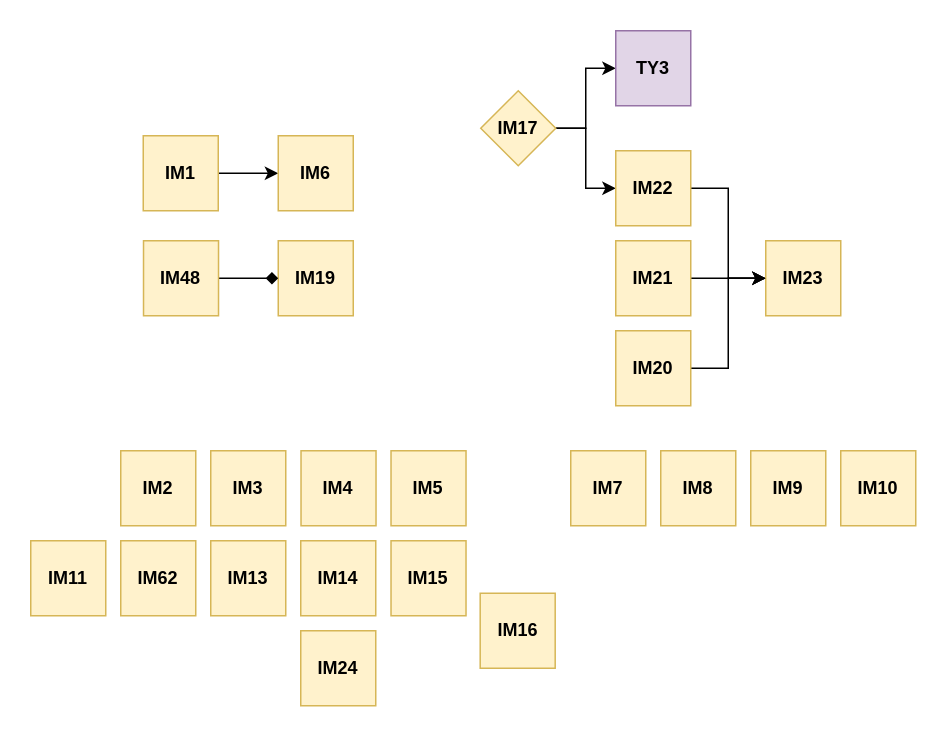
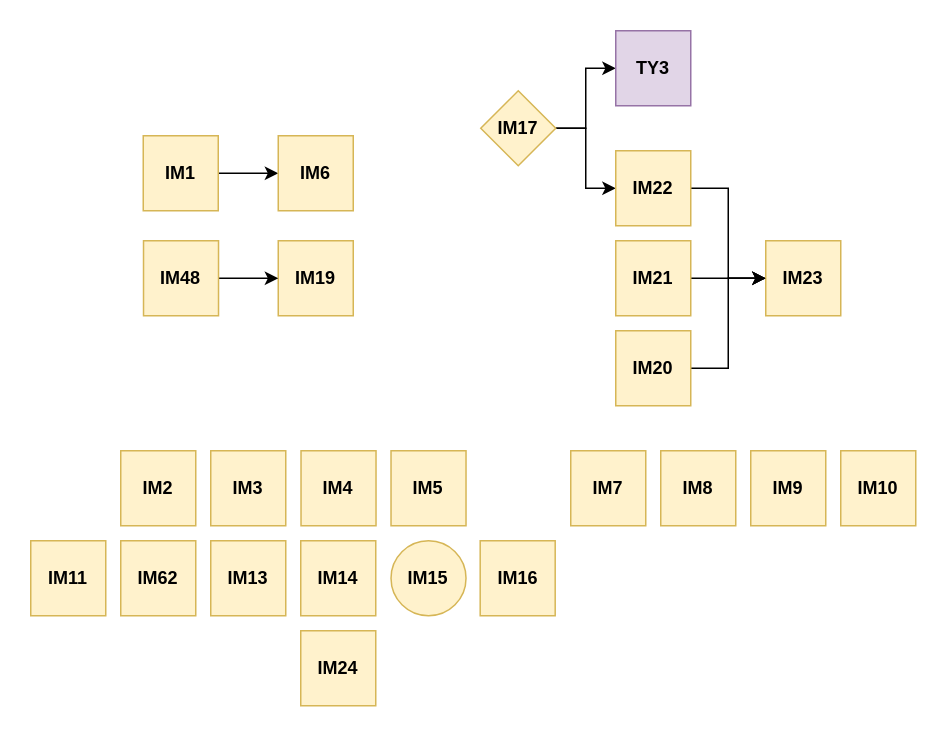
  <mxCell id="0" />
  <mxCell id="1" parent="0" />
  <mxCell id="2" style="edgeStyle=orthogonalEdgeStyle;rounded=0;orthogonalLoop=1;jettySize=auto;html=1;exitX=1;exitY=0.5;exitDx=0;exitDy=0;entryX=0;entryY=0.5;entryDx=0;entryDy=0;" edge="1" parent="1" source="3" target="12"><mxGeometry relative="1" as="geometry" /></mxCell>
  <mxCell id="3" value="IM1" style="rounded=0;whiteSpace=wrap;html=1;fontStyle=1;fillColor=#fff2cc;strokeColor=#d6b656;" vertex="1" parent="1"><mxGeometry x="95" y="90" width="50" height="50" as="geometry" /></mxCell>
  <mxCell id="4" value="IM2" style="rounded=0;whiteSpace=wrap;html=1;fontStyle=1;fillColor=#fff2cc;strokeColor=#d6b656;" vertex="1" parent="1"><mxGeometry x="80" y="300" width="50" height="50" as="geometry" /></mxCell>
  <mxCell id="5" value="IM5" style="rounded=0;whiteSpace=wrap;html=1;fontStyle=1;fillColor=#fff2cc;strokeColor=#d6b656;" vertex="1" parent="1"><mxGeometry x="260.18" y="300" width="50" height="50" as="geometry" /></mxCell>
  <mxCell id="6" value="IM8" style="rounded=0;whiteSpace=wrap;html=1;fontStyle=1;fillColor=#fff2cc;strokeColor=#d6b656;" vertex="1" parent="1"><mxGeometry x="440" y="300" width="50" height="50" as="geometry" /></mxCell>
  <mxCell id="7" value="IM13" style="rounded=0;whiteSpace=wrap;html=1;fontStyle=1;fillColor=#fff2cc;strokeColor=#d6b656;" vertex="1" parent="1"><mxGeometry x="140" y="360" width="50" height="50" as="geometry" /></mxCell>
  <mxCell id="8" value="IM9" style="rounded=0;whiteSpace=wrap;html=1;fontStyle=1;fillColor=#fff2cc;strokeColor=#d6b656;" vertex="1" parent="1"><mxGeometry x="500" y="300" width="50" height="50" as="geometry" /></mxCell>
  <mxCell id="9" value="IM10" style="rounded=0;whiteSpace=wrap;html=1;fontStyle=1;fillColor=#fff2cc;strokeColor=#d6b656;" vertex="1" parent="1"><mxGeometry x="560" y="300" width="50" height="50" as="geometry" /></mxCell>
  <mxCell id="10" value="IM11" style="rounded=0;whiteSpace=wrap;html=1;fontStyle=1;fillColor=#fff2cc;strokeColor=#d6b656;" vertex="1" parent="1"><mxGeometry x="20" y="360" width="50" height="50" as="geometry" /></mxCell>
  <mxCell id="11" value="IM62" style="rounded=0;whiteSpace=wrap;html=1;fontStyle=1;fillColor=#fff2cc;strokeColor=#d6b656;" vertex="1" parent="1"><mxGeometry x="80" y="360" width="50" height="50" as="geometry" /></mxCell>
  <mxCell id="12" value="IM6" style="rounded=0;whiteSpace=wrap;html=1;fontStyle=1;fillColor=#fff2cc;strokeColor=#d6b656;" vertex="1" parent="1"><mxGeometry x="185" y="90" width="50" height="50" as="geometry" /></mxCell>
  <mxCell id="13" value="IM7" style="rounded=0;whiteSpace=wrap;html=1;fontStyle=1;fillColor=#fff2cc;strokeColor=#d6b656;" vertex="1" parent="1"><mxGeometry x="380" y="300" width="50" height="50" as="geometry" /></mxCell>
  <mxCell id="14" value="IM4" style="rounded=0;whiteSpace=wrap;html=1;fontStyle=1;fillColor=#fff2cc;strokeColor=#d6b656;" vertex="1" parent="1"><mxGeometry x="200.18" y="300" width="50" height="50" as="geometry" /></mxCell>
  <mxCell id="15" value="IM3" style="rounded=0;whiteSpace=wrap;html=1;fontStyle=1;fillColor=#fff2cc;strokeColor=#d6b656;" vertex="1" parent="1"><mxGeometry x="140" y="300" width="50" height="50" as="geometry" /></mxCell>
- <mxCell id="16" value="IM15" style="rounded=0;whiteSpace=wrap;html=1;fontStyle=1;fillColor=#fff2cc;strokeColor=#d6b656;" vertex="1" parent="1"><mxGeometry x="260.18" y="360" width="50" height="50" as="geometry" /></mxCell>
+ <mxCell id="16" value="IM15" style="ellipse;whiteSpace=wrap;html=1;fontStyle=1;fillColor=#fff2cc;strokeColor=#d6b656;" vertex="1" parent="1"><mxGeometry x="260.18" y="360" width="50" height="50" as="geometry" /></mxCell>
  <mxCell id="17" value="IM14" style="rounded=0;whiteSpace=wrap;html=1;fontStyle=1;fillColor=#fff2cc;strokeColor=#d6b656;" vertex="1" parent="1"><mxGeometry x="200" y="360" width="50" height="50" as="geometry" /></mxCell>
  <mxCell id="18" value="IM19" style="rounded=0;whiteSpace=wrap;html=1;fontStyle=1;fillColor=#fff2cc;strokeColor=#d6b656;" vertex="1" parent="1"><mxGeometry x="185" y="160" width="50" height="50" as="geometry" /></mxCell>
- <mxCell id="19" value="IM16" style="rounded=0;whiteSpace=wrap;html=1;fontStyle=1;fillColor=#fff2cc;strokeColor=#d6b656;" vertex="1" parent="1"><mxGeometry x="319.63" y="395" width="50" height="50" as="geometry" /></mxCell>
+ <mxCell id="19" value="IM16" style="rounded=0;whiteSpace=wrap;html=1;fontStyle=1;fillColor=#fff2cc;strokeColor=#d6b656;" vertex="1" parent="1"><mxGeometry x="319.63" y="360" width="50" height="50" as="geometry" /></mxCell>
  <mxCell id="20" style="edgeStyle=orthogonalEdgeStyle;rounded=0;orthogonalLoop=1;jettySize=auto;html=1;exitX=1;exitY=0.5;exitDx=0;exitDy=0;entryX=0;entryY=0.5;entryDx=0;entryDy=0;" edge="1" parent="1" source="22" target="31"><mxGeometry relative="1" as="geometry" /></mxCell>
  <mxCell id="21" style="edgeStyle=orthogonalEdgeStyle;rounded=0;orthogonalLoop=1;jettySize=auto;html=1;exitX=1;exitY=0.5;exitDx=0;exitDy=0;entryX=0;entryY=0.5;entryDx=0;entryDy=0;" edge="1" parent="1" source="22" target="33"><mxGeometry relative="1" as="geometry" /></mxCell>
  <mxCell id="22" value="IM17" style="rhombus;whiteSpace=wrap;html=1;fontStyle=1;fillColor=#fff2cc;strokeColor=#d6b656;" vertex="1" parent="1"><mxGeometry x="320" y="60" width="50" height="50" as="geometry" /></mxCell>
- <mxCell id="23" style="edgeStyle=orthogonalEdgeStyle;rounded=0;orthogonalLoop=1;jettySize=auto;html=1;exitX=1;exitY=0.5;exitDx=0;exitDy=0;entryX=0;entryY=0.5;entryDx=0;entryDy=0;endArrow=diamond;" edge="1" parent="1" source="24" target="18"><mxGeometry relative="1" as="geometry" /></mxCell>
+ <mxCell id="23" style="edgeStyle=orthogonalEdgeStyle;rounded=0;orthogonalLoop=1;jettySize=auto;html=1;exitX=1;exitY=0.5;exitDx=0;exitDy=0;entryX=0;entryY=0.5;entryDx=0;entryDy=0;" edge="1" parent="1" source="24" target="18"><mxGeometry relative="1" as="geometry" /></mxCell>
  <mxCell id="24" value="IM48" style="rounded=0;whiteSpace=wrap;html=1;fontStyle=1;fillColor=#fff2cc;strokeColor=#d6b656;" vertex="1" parent="1"><mxGeometry x="95.18" y="160" width="50" height="50" as="geometry" /></mxCell>
  <mxCell id="25" style="edgeStyle=orthogonalEdgeStyle;rounded=0;orthogonalLoop=1;jettySize=auto;html=1;exitX=1;exitY=0.5;exitDx=0;exitDy=0;entryX=0;entryY=0.5;entryDx=0;entryDy=0;" edge="1" parent="1" source="26" target="29"><mxGeometry relative="1" as="geometry" /></mxCell>
  <mxCell id="26" value="IM21" style="rounded=0;whiteSpace=wrap;html=1;fontStyle=1;fillColor=#fff2cc;strokeColor=#d6b656;" vertex="1" parent="1"><mxGeometry x="410" y="160" width="50" height="50" as="geometry" /></mxCell>
  <mxCell id="27" style="edgeStyle=orthogonalEdgeStyle;rounded=0;orthogonalLoop=1;jettySize=auto;html=1;exitX=1;exitY=0.5;exitDx=0;exitDy=0;entryX=0;entryY=0.5;entryDx=0;entryDy=0;" edge="1" parent="1" source="28" target="29"><mxGeometry relative="1" as="geometry" /></mxCell>
  <mxCell id="28" value="IM20" style="rounded=0;whiteSpace=wrap;html=1;fontStyle=1;fillColor=#fff2cc;strokeColor=#d6b656;" vertex="1" parent="1"><mxGeometry x="410" y="220" width="50" height="50" as="geometry" /></mxCell>
  <mxCell id="29" value="IM23" style="rounded=0;whiteSpace=wrap;html=1;fontStyle=1;fillColor=#fff2cc;strokeColor=#d6b656;" vertex="1" parent="1"><mxGeometry x="510" y="160" width="50" height="50" as="geometry" /></mxCell>
  <mxCell id="30" style="edgeStyle=orthogonalEdgeStyle;rounded=0;orthogonalLoop=1;jettySize=auto;html=1;exitX=1;exitY=0.5;exitDx=0;exitDy=0;entryX=0;entryY=0.5;entryDx=0;entryDy=0;" edge="1" parent="1" source="31" target="29"><mxGeometry relative="1" as="geometry" /></mxCell>
  <mxCell id="31" value="IM22" style="rounded=0;whiteSpace=wrap;html=1;fontStyle=1;fillColor=#fff2cc;strokeColor=#d6b656;" vertex="1" parent="1"><mxGeometry x="410" y="100" width="50" height="50" as="geometry" /></mxCell>
  <mxCell id="32" value="IM24" style="rounded=0;whiteSpace=wrap;html=1;fontStyle=1;fillColor=#fff2cc;strokeColor=#d6b656;" vertex="1" parent="1"><mxGeometry x="200" y="420" width="50" height="50" as="geometry" /></mxCell>
  <mxCell id="33" value="TY3" style="rounded=0;whiteSpace=wrap;html=1;fontStyle=1;fillColor=#e1d5e7;strokeColor=#9673a6;" vertex="1" parent="1"><mxGeometry x="410" width="50" height="50" as="geometry" y="20" /></mxCell>
